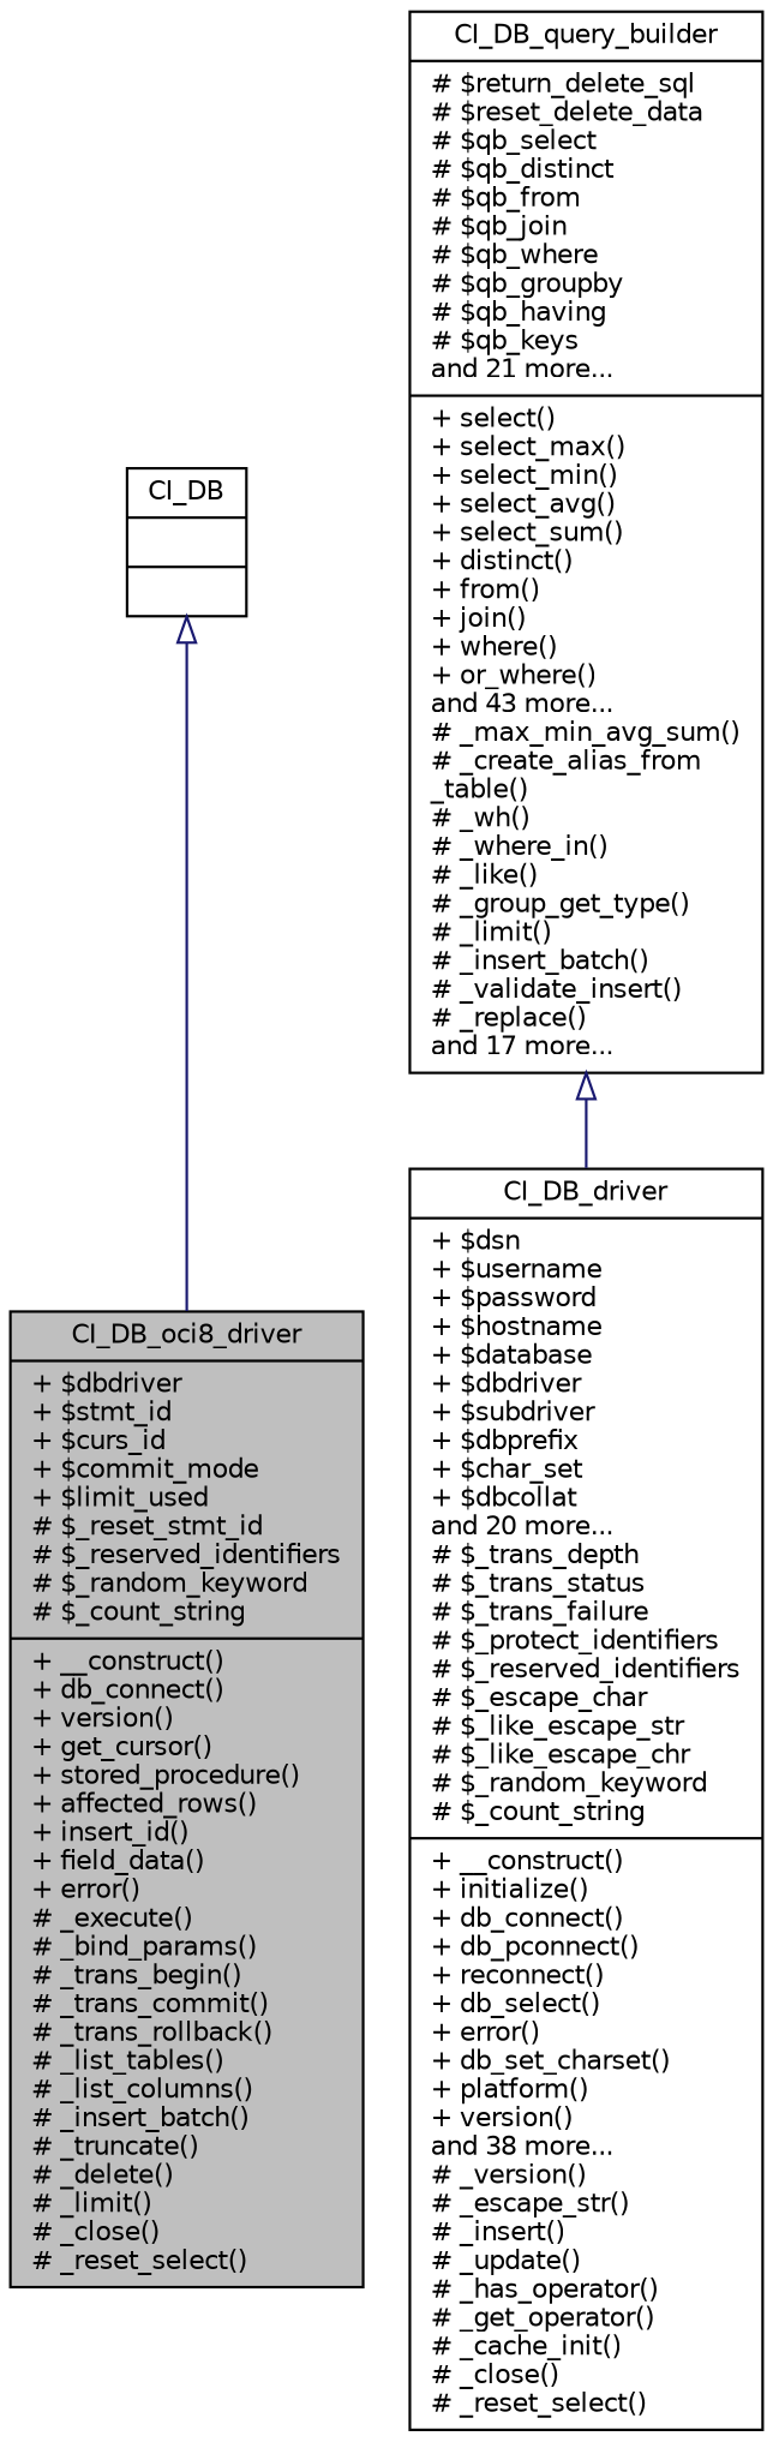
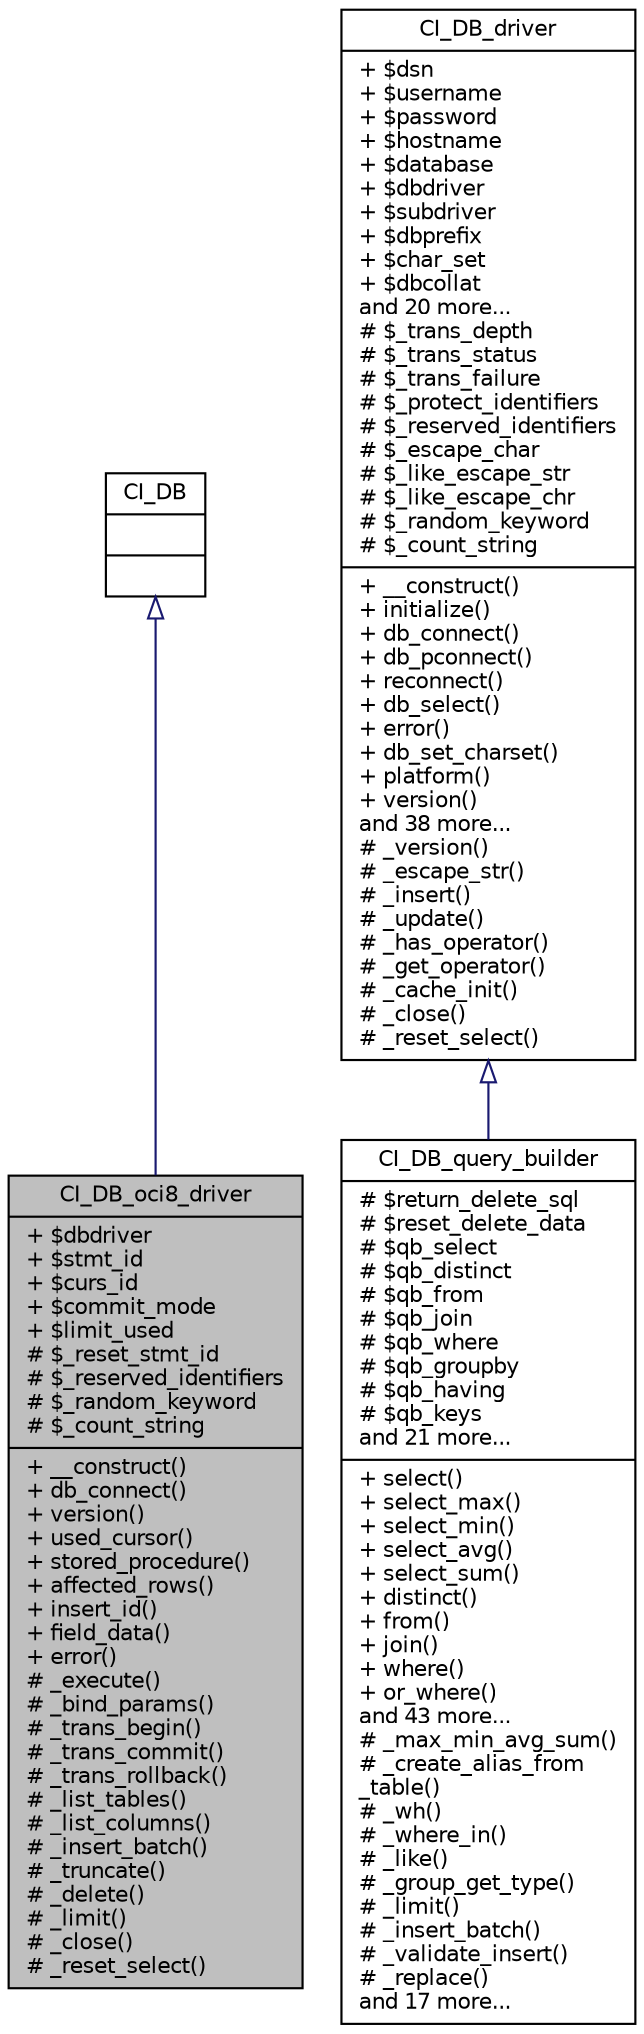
  digraph {
    node [color=black fillcolor=white fontname=Helvetica fontsize=10 shape=record style=filled]
    edge [arrowtail=onormal color=midnightblue dir=back fontname=Helvetica fontsize=10 labelfontname=Helvetica labelfontsize=10 style=solid]
-   n1 [fillcolor=grey75 fontcolor=black height=0.2 label="{CI_DB_oci8_driver\n|+ $dbdriver\l+ $stmt_id\l+ $curs_id\l+ $commit_mode\l+ $limit_used\l# $_reset_stmt_id\l# $_reserved_identifiers\l# $_random_keyword\l# $_count_string\l|+ __construct()\l+ db_connect()\l+ version()\l+ get_cursor()\l+ stored_procedure()\l+ affected_rows()\l+ insert_id()\l+ field_data()\l+ error()\l# _execute()\l# _bind_params()\l# _trans_begin()\l# _trans_commit()\l# _trans_rollback()\l# _list_tables()\l# _list_columns()\l# _insert_batch()\l# _truncate()\l# _delete()\l# _limit()\l# _close()\l# _reset_select()\l}" width=0.4]
+   n1 [fillcolor=grey75 fontcolor=black height=0.2 label="{CI_DB_oci8_driver\n|+ $dbdriver\l+ $stmt_id\l+ $curs_id\l+ $commit_mode\l+ $limit_used\l# $_reset_stmt_id\l# $_reserved_identifiers\l# $_random_keyword\l# $_count_string\l|+ __construct()\l+ db_connect()\l+ version()\l+ used_cursor()\l+ stored_procedure()\l+ affected_rows()\l+ insert_id()\l+ field_data()\l+ error()\l# _execute()\l# _bind_params()\l# _trans_begin()\l# _trans_commit()\l# _trans_rollback()\l# _list_tables()\l# _list_columns()\l# _insert_batch()\l# _truncate()\l# _delete()\l# _limit()\l# _close()\l# _reset_select()\l}" width=0.4]
    n2 [height=0.2 label="{CI_DB\n||}" width=0.4]
    n3 [height=0.2 label="{CI_DB_query_builder\n|# $return_delete_sql\l# $reset_delete_data\l# $qb_select\l# $qb_distinct\l# $qb_from\l# $qb_join\l# $qb_where\l# $qb_groupby\l# $qb_having\l# $qb_keys\land 21 more...\l|+ select()\l+ select_max()\l+ select_min()\l+ select_avg()\l+ select_sum()\l+ distinct()\l+ from()\l+ join()\l+ where()\l+ or_where()\land 43 more...\l# _max_min_avg_sum()\l# _create_alias_from\l_table()\l# _wh()\l# _where_in()\l# _like()\l# _group_get_type()\l# _limit()\l# _insert_batch()\l# _validate_insert()\l# _replace()\land 17 more...\l}" width=0.4]
    n4 [height=0.2 label="{CI_DB_driver\n|+ $dsn\l+ $username\l+ $password\l+ $hostname\l+ $database\l+ $dbdriver\l+ $subdriver\l+ $dbprefix\l+ $char_set\l+ $dbcollat\land 20 more...\l# $_trans_depth\l# $_trans_status\l# $_trans_failure\l# $_protect_identifiers\l# $_reserved_identifiers\l# $_escape_char\l# $_like_escape_str\l# $_like_escape_chr\l# $_random_keyword\l# $_count_string\l|+ __construct()\l+ initialize()\l+ db_connect()\l+ db_pconnect()\l+ reconnect()\l+ db_select()\l+ error()\l+ db_set_charset()\l+ platform()\l+ version()\land 38 more...\l# _version()\l# _escape_str()\l# _insert()\l# _update()\l# _has_operator()\l# _get_operator()\l# _cache_init()\l# _close()\l# _reset_select()\l}" width=0.4]
    n2 -> n1
-   n3 -> n4
+   n4 -> n3
  }
